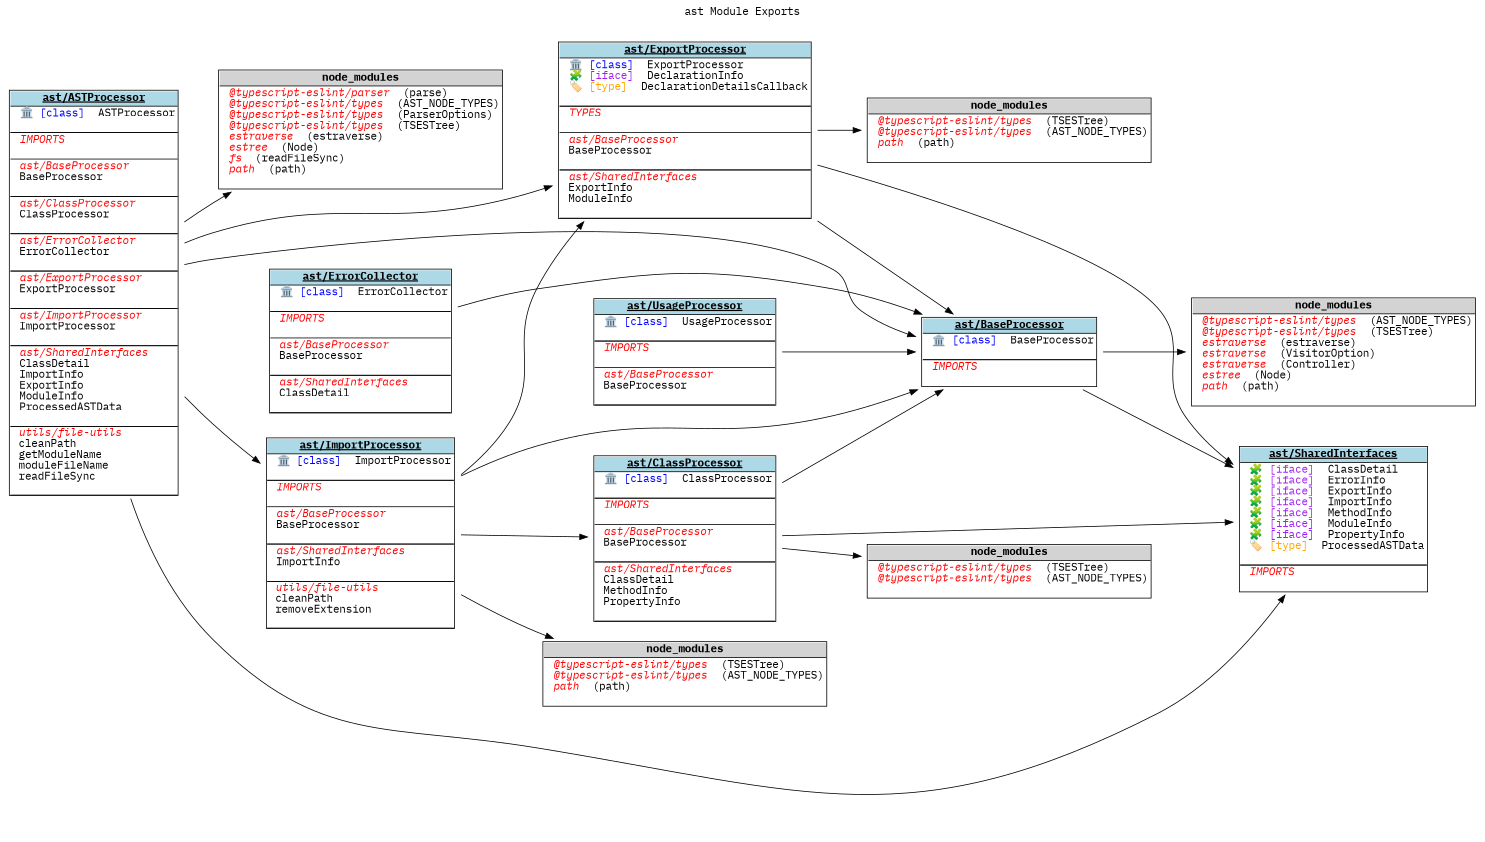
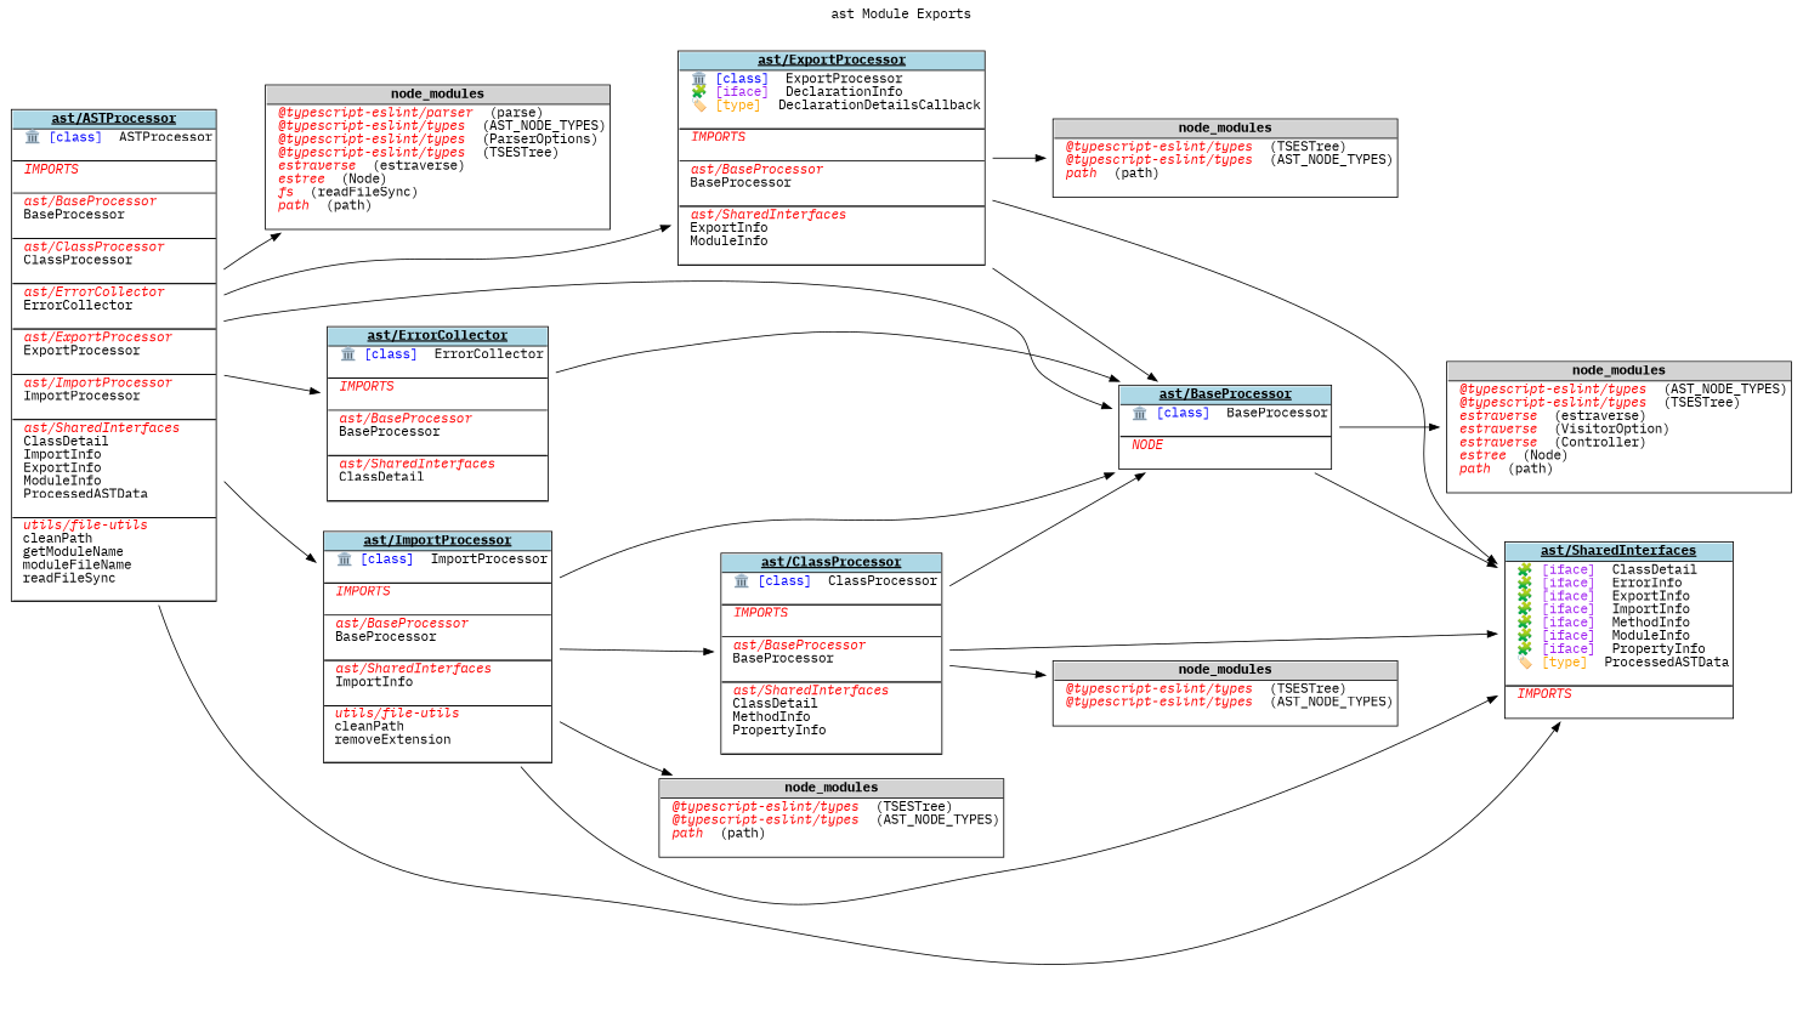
  digraph {
    fontname="IBM Plex Mono"
    label="ast Module Exports"
    labelloc=t
    rankdir=LR
    node [fontname="IBM Plex Mono" shape=none]
    edge [fontname="IBM Plex Mono"]
    n1 [label=<<TABLE cellspacing="0" cellborder="0" align="left"> <TR><TD bgcolor="lightblue" HREF="tsdocs\modules\ast_ASTProcessor.html" TARGET="_blank" align="CENTER"><U><B>ast/ASTProcessor</B></U></TD></TR> <TR><TD BORDER="1" SIDES="TB" ALIGN="LEFT" BALIGN="LEFT"> <font color='blue'>🏛️ [class]</font>  ASTProcessor<BR/> </TD></TR> <TR><TD BORDER="1" SIDES="T" align="LEFT"> <font color="red"><I>IMPORTS</I></font><BR/> </TD></TR> <TR><TD BORDER="1" SIDES="TB" align="left" BALIGN="LEFT"> <font color="red"><I>ast/BaseProcessor</I></font><BR/> BaseProcessor<BR/> </TD></TR> <TR><TD BORDER="1" SIDES="TB" align="left" BALIGN="LEFT"> <font color="red"><I>ast/ClassProcessor</I></font><BR/> ClassProcessor<BR/> </TD></TR> <TR><TD BORDER="1" SIDES="TB" align="left" BALIGN="LEFT"> <font color="red"><I>ast/ErrorCollector</I></font><BR/> ErrorCollector<BR/> </TD></TR> <TR><TD BORDER="1" SIDES="TB" align="left" BALIGN="LEFT"> <font color="red"><I>ast/ExportProcessor</I></font><BR/> ExportProcessor<BR/> </TD></TR> <TR><TD BORDER="1" SIDES="TB" align="left" BALIGN="LEFT"> <font color="red"><I>ast/ImportProcessor</I></font><BR/> ImportProcessor<BR/> </TD></TR> <TR><TD BORDER="1" SIDES="TB" align="left" BALIGN="LEFT"> <font color="red"><I>ast/SharedInterfaces</I></font><BR/> ClassDetail<BR/> ImportInfo<BR/> ExportInfo<BR/> ModuleInfo<BR/> ProcessedASTData<BR/> </TD></TR> <TR><TD BORDER="1" SIDES="TB" cellpadding="1" align="left" BALIGN="LEFT"> <font color="red"><I>utils/file-utils</I></font><BR/> cleanPath<BR/> getModuleName<BR/> moduleFileName<BR/> readFileSync<BR/> </TD></TR> </TABLE>>]
    n2 [label=<<TABLE cellspacing="0" cellborder="0" align="left"> <TR><TD bgcolor="lightgrey" align="center"><B>node_modules</B></TD></TR> <TR><TD BORDER="1" SIDES="T" align="left" BALIGN="LEFT"> <font color="red"><I>@typescript-eslint/parser</I></font>  (parse)<BR/> <font color="red"><I>@typescript-eslint/types</I></font>  (AST_NODE_TYPES)<BR/> <font color="red"><I>@typescript-eslint/types</I></font>  (ParserOptions)<BR/> <font color="red"><I>@typescript-eslint/types</I></font>  (TSESTree)<BR/> <font color="red"><I>estraverse</I></font>  (estraverse)<BR/> <font color="red"><I>estree</I></font>  (Node)<BR/> <font color="red"><I>fs</I></font>  (readFileSync)<BR/> <font color="red"><I>path</I></font>  (path)<BR/> </TD></TR> </TABLE>>]
-   n3 [label=<<TABLE cellspacing="0" cellborder="0" align="left"> <TR><TD bgcolor="lightblue" HREF="tsdocs\modules\ast_BaseProcessor.html" TARGET="_blank" align="CENTER"><U><B>ast/BaseProcessor</B></U></TD></TR> <TR><TD BORDER="1" SIDES="TB" ALIGN="LEFT" BALIGN="LEFT"> <font color='blue'>🏛️ [class]</font>  BaseProcessor<BR/> </TD></TR> <TR><TD BORDER="1" SIDES="T" align="LEFT"> <font color="red"><I>IMPORTS</I></font><BR/> </TD></TR> </TABLE>>]
+   n3 [label=<<TABLE cellspacing="0" cellborder="0" align="left"> <TR><TD bgcolor="lightblue" HREF="tsdocs\modules\ast_BaseProcessor.html" TARGET="_blank" align="CENTER"><U><B>ast/BaseProcessor</B></U></TD></TR> <TR><TD BORDER="1" SIDES="TB" ALIGN="LEFT" BALIGN="LEFT"> <font color='blue'>🏛️ [class]</font>  BaseProcessor<BR/> </TD></TR> <TR><TD BORDER="1" SIDES="T" align="LEFT"> <font color="red"><I>NODE</I></font><BR/> </TD></TR> </TABLE>>]
    n4 [label=<<TABLE cellspacing="0" cellborder="0" align="left"> <TR><TD bgcolor="lightblue" HREF="tsdocs\modules\ast_ErrorCollector.html" TARGET="_blank" align="CENTER"><U><B>ast/ErrorCollector</B></U></TD></TR> <TR><TD BORDER="1" SIDES="TB" ALIGN="LEFT" BALIGN="LEFT"> <font color='blue'>🏛️ [class]</font>  ErrorCollector<BR/> </TD></TR> <TR><TD BORDER="1" SIDES="T" align="LEFT"> <font color="red"><I>IMPORTS</I></font><BR/> </TD></TR> <TR><TD BORDER="1" SIDES="TB" align="left" BALIGN="LEFT"> <font color="red"><I>ast/BaseProcessor</I></font><BR/> BaseProcessor<BR/> </TD></TR> <TR><TD BORDER="1" SIDES="TB" align="left" BALIGN="LEFT"> <font color="red"><I>ast/SharedInterfaces</I></font><BR/> ClassDetail<BR/> </TD></TR> </TABLE>>]
-   n5 [label=<<TABLE cellspacing="0" cellborder="0" align="left"> <TR><TD bgcolor="lightblue" HREF="tsdocs\modules\ast_ExportProcessor.html" TARGET="_blank" align="CENTER"><U><B>ast/ExportProcessor</B></U></TD></TR> <TR><TD BORDER="1" SIDES="TB" ALIGN="LEFT" BALIGN="LEFT"> <font color='blue'>🏛️ [class]</font>  ExportProcessor<BR/> <font color='purple'>🧩 [iface]</font>  DeclarationInfo<BR/> <font color='orange'>🏷️ [type]</font>  DeclarationDetailsCallback<BR/> </TD></TR> <TR><TD BORDER="1" SIDES="T" align="LEFT"> <font color="red"><I>TYPES</I></font><BR/> </TD></TR> <TR><TD BORDER="1" SIDES="TB" align="left" BALIGN="LEFT"> <font color="red"><I>ast/BaseProcessor</I></font><BR/> BaseProcessor<BR/> </TD></TR> <TR><TD BORDER="1" SIDES="TB" align="left" BALIGN="LEFT"> <font color="red"><I>ast/SharedInterfaces</I></font><BR/> ExportInfo<BR/> ModuleInfo<BR/> </TD></TR> </TABLE>>]
+   n5 [label=<<TABLE cellspacing="0" cellborder="0" align="left"> <TR><TD bgcolor="lightblue" HREF="tsdocs\modules\ast_ExportProcessor.html" TARGET="_blank" align="CENTER"><U><B>ast/ExportProcessor</B></U></TD></TR> <TR><TD BORDER="1" SIDES="TB" ALIGN="LEFT" BALIGN="LEFT"> <font color='blue'>🏛️ [class]</font>  ExportProcessor<BR/> <font color='purple'>🧩 [iface]</font>  DeclarationInfo<BR/> <font color='orange'>🏷️ [type]</font>  DeclarationDetailsCallback<BR/> </TD></TR> <TR><TD BORDER="1" SIDES="T" align="LEFT"> <font color="red"><I>IMPORTS</I></font><BR/> </TD></TR> <TR><TD BORDER="1" SIDES="TB" align="left" BALIGN="LEFT"> <font color="red"><I>ast/BaseProcessor</I></font><BR/> BaseProcessor<BR/> </TD></TR> <TR><TD BORDER="1" SIDES="TB" align="left" BALIGN="LEFT"> <font color="red"><I>ast/SharedInterfaces</I></font><BR/> ExportInfo<BR/> ModuleInfo<BR/> </TD></TR> </TABLE>>]
    n6 [label=<<TABLE cellspacing="0" cellborder="0" align="left"> <TR><TD bgcolor="lightblue" HREF="tsdocs\modules\ast_ImportProcessor.html" TARGET="_blank" align="CENTER"><U><B>ast/ImportProcessor</B></U></TD></TR> <TR><TD BORDER="1" SIDES="TB" ALIGN="LEFT" BALIGN="LEFT"> <font color='blue'>🏛️ [class]</font>  ImportProcessor<BR/> </TD></TR> <TR><TD BORDER="1" SIDES="T" align="LEFT"> <font color="red"><I>IMPORTS</I></font><BR/> </TD></TR> <TR><TD BORDER="1" SIDES="TB" align="left" BALIGN="LEFT"> <font color="red"><I>ast/BaseProcessor</I></font><BR/> BaseProcessor<BR/> </TD></TR> <TR><TD BORDER="1" SIDES="TB" align="left" BALIGN="LEFT"> <font color="red"><I>ast/SharedInterfaces</I></font><BR/> ImportInfo<BR/> </TD></TR> <TR><TD BORDER="1" SIDES="TB" cellpadding="1" align="left" BALIGN="LEFT"> <font color="red"><I>utils/file-utils</I></font><BR/> cleanPath<BR/> removeExtension<BR/> </TD></TR> </TABLE>>]
    n7 [label=<<TABLE cellspacing="0" cellborder="0" align="left"> <TR><TD bgcolor="lightblue" HREF="tsdocs\modules\ast_SharedInterfaces.html" TARGET="_blank" align="CENTER"><U><B>ast/SharedInterfaces</B></U></TD></TR> <TR><TD BORDER="1" SIDES="TB" ALIGN="LEFT" BALIGN="LEFT"> <font color='purple'>🧩 [iface]</font>  ClassDetail<BR/> <font color='purple'>🧩 [iface]</font>  ErrorInfo<BR/> <font color='purple'>🧩 [iface]</font>  ExportInfo<BR/> <font color='purple'>🧩 [iface]</font>  ImportInfo<BR/> <font color='purple'>🧩 [iface]</font>  MethodInfo<BR/> <font color='purple'>🧩 [iface]</font>  ModuleInfo<BR/> <font color='purple'>🧩 [iface]</font>  PropertyInfo<BR/> <font color='orange'>🏷️ [type]</font>  ProcessedASTData<BR/> </TD></TR> <TR><TD BORDER="1" SIDES="T" align="LEFT"> <font color="red"><I>IMPORTS</I></font><BR/> </TD></TR> </TABLE>>]
    n8 [label=<<TABLE cellspacing="0" cellborder="0" align="left"> <TR><TD bgcolor="lightgrey" align="center"><B>node_modules</B></TD></TR> <TR><TD BORDER="1" SIDES="T" align="left" BALIGN="LEFT"> <font color="red"><I>@typescript-eslint/types</I></font>  (AST_NODE_TYPES)<BR/> <font color="red"><I>@typescript-eslint/types</I></font>  (TSESTree)<BR/> <font color="red"><I>estraverse</I></font>  (estraverse)<BR/> <font color="red"><I>estraverse</I></font>  (VisitorOption)<BR/> <font color="red"><I>estraverse</I></font>  (Controller)<BR/> <font color="red"><I>estree</I></font>  (Node)<BR/> <font color="red"><I>path</I></font>  (path)<BR/> </TD></TR> </TABLE>>]
    n9 [label=<<TABLE cellspacing="0" cellborder="0" align="left"> <TR><TD bgcolor="lightblue" HREF="tsdocs\modules\ast_ClassProcessor.html" TARGET="_blank" align="CENTER"><U><B>ast/ClassProcessor</B></U></TD></TR> <TR><TD BORDER="1" SIDES="TB" ALIGN="LEFT" BALIGN="LEFT"> <font color='blue'>🏛️ [class]</font>  ClassProcessor<BR/> </TD></TR> <TR><TD BORDER="1" SIDES="T" align="LEFT"> <font color="red"><I>IMPORTS</I></font><BR/> </TD></TR> <TR><TD BORDER="1" SIDES="TB" align="left" BALIGN="LEFT"> <font color="red"><I>ast/BaseProcessor</I></font><BR/> BaseProcessor<BR/> </TD></TR> <TR><TD BORDER="1" SIDES="TB" align="left" BALIGN="LEFT"> <font color="red"><I>ast/SharedInterfaces</I></font><BR/> ClassDetail<BR/> MethodInfo<BR/> PropertyInfo<BR/> </TD></TR> </TABLE>>]
    n10 [label=<<TABLE cellspacing="0" cellborder="0" align="left"> <TR><TD bgcolor="lightgrey" align="center"><B>node_modules</B></TD></TR> <TR><TD BORDER="1" SIDES="T" align="left" BALIGN="LEFT"> <font color="red"><I>@typescript-eslint/types</I></font>  (TSESTree)<BR/> <font color="red"><I>@typescript-eslint/types</I></font>  (AST_NODE_TYPES)<BR/> </TD></TR> </TABLE>>]
    n11 [label=<<TABLE cellspacing="0" cellborder="0" align="left"> <TR><TD bgcolor="lightgrey" align="center"><B>node_modules</B></TD></TR> <TR><TD BORDER="1" SIDES="T" align="left" BALIGN="LEFT"> <font color="red"><I>@typescript-eslint/types</I></font>  (TSESTree)<BR/> <font color="red"><I>@typescript-eslint/types</I></font>  (AST_NODE_TYPES)<BR/> <font color="red"><I>path</I></font>  (path)<BR/> </TD></TR> </TABLE>>]
    n12 [label=<<TABLE cellspacing="0" cellborder="0" align="left"> <TR><TD bgcolor="lightgrey" align="center"><B>node_modules</B></TD></TR> <TR><TD BORDER="1" SIDES="T" align="left" BALIGN="LEFT"> <font color="red"><I>@typescript-eslint/types</I></font>  (TSESTree)<BR/> <font color="red"><I>@typescript-eslint/types</I></font>  (AST_NODE_TYPES)<BR/> <font color="red"><I>path</I></font>  (path)<BR/> </TD></TR> </TABLE>>]
-   n13 [label=<<TABLE cellspacing="0" cellborder="0" align="left"> <TR><TD bgcolor="lightblue" HREF="tsdocs\modules\ast_UsageProcessor.html" TARGET="_blank" align="CENTER"><U><B>ast/UsageProcessor</B></U></TD></TR> <TR><TD BORDER="1" SIDES="TB" ALIGN="LEFT" BALIGN="LEFT"> <font color='blue'>🏛️ [class]</font>  UsageProcessor<BR/> </TD></TR> <TR><TD BORDER="1" SIDES="T" align="LEFT"> <font color="red"><I>IMPORTS</I></font><BR/> </TD></TR> <TR><TD BORDER="1" SIDES="TB" align="left" BALIGN="LEFT"> <font color="red"><I>ast/BaseProcessor</I></font><BR/> BaseProcessor<BR/> </TD></TR> </TABLE>>]
    n1 -> n2
    n1 -> n3
+   n1 -> n4
    n1 -> n5
    n1 -> n6
    n1 -> n7
    n3 -> n7
    n3 -> n8
    n4 -> n3
    n5 -> n3
    n5 -> n7
    n5 -> n11
    n6 -> n3
-   n6 -> n5
+   n6 -> n7
    n6 -> n9
    n6 -> n12
    n9 -> n3
    n9 -> n7
    n9 -> n10
-   n13 -> n3
  }
